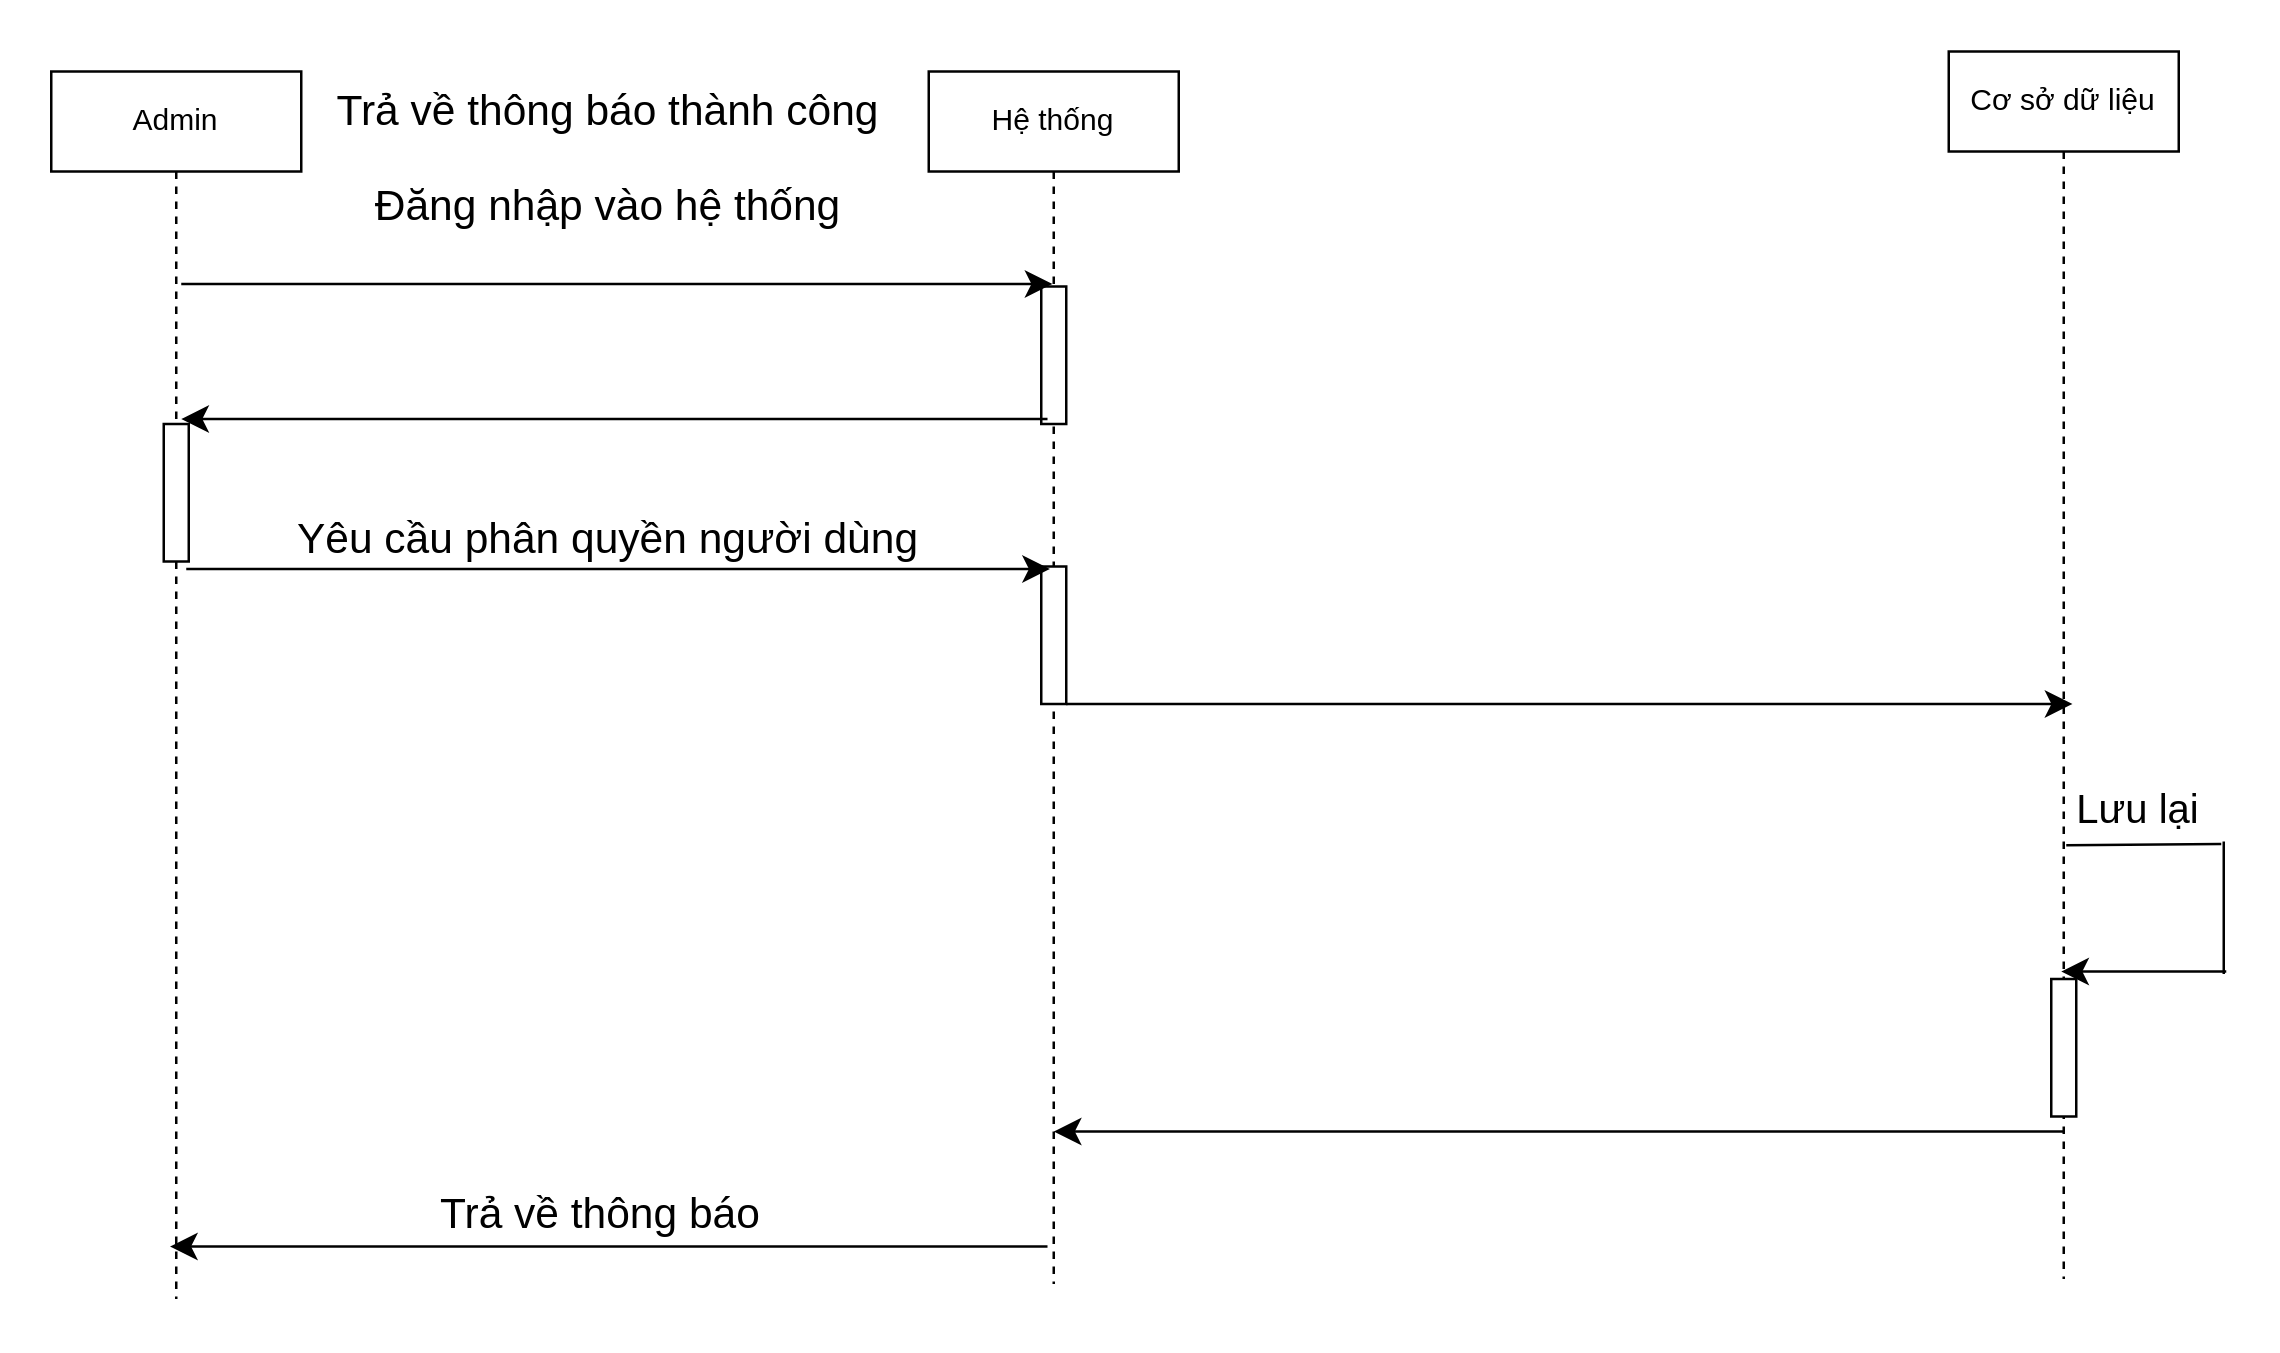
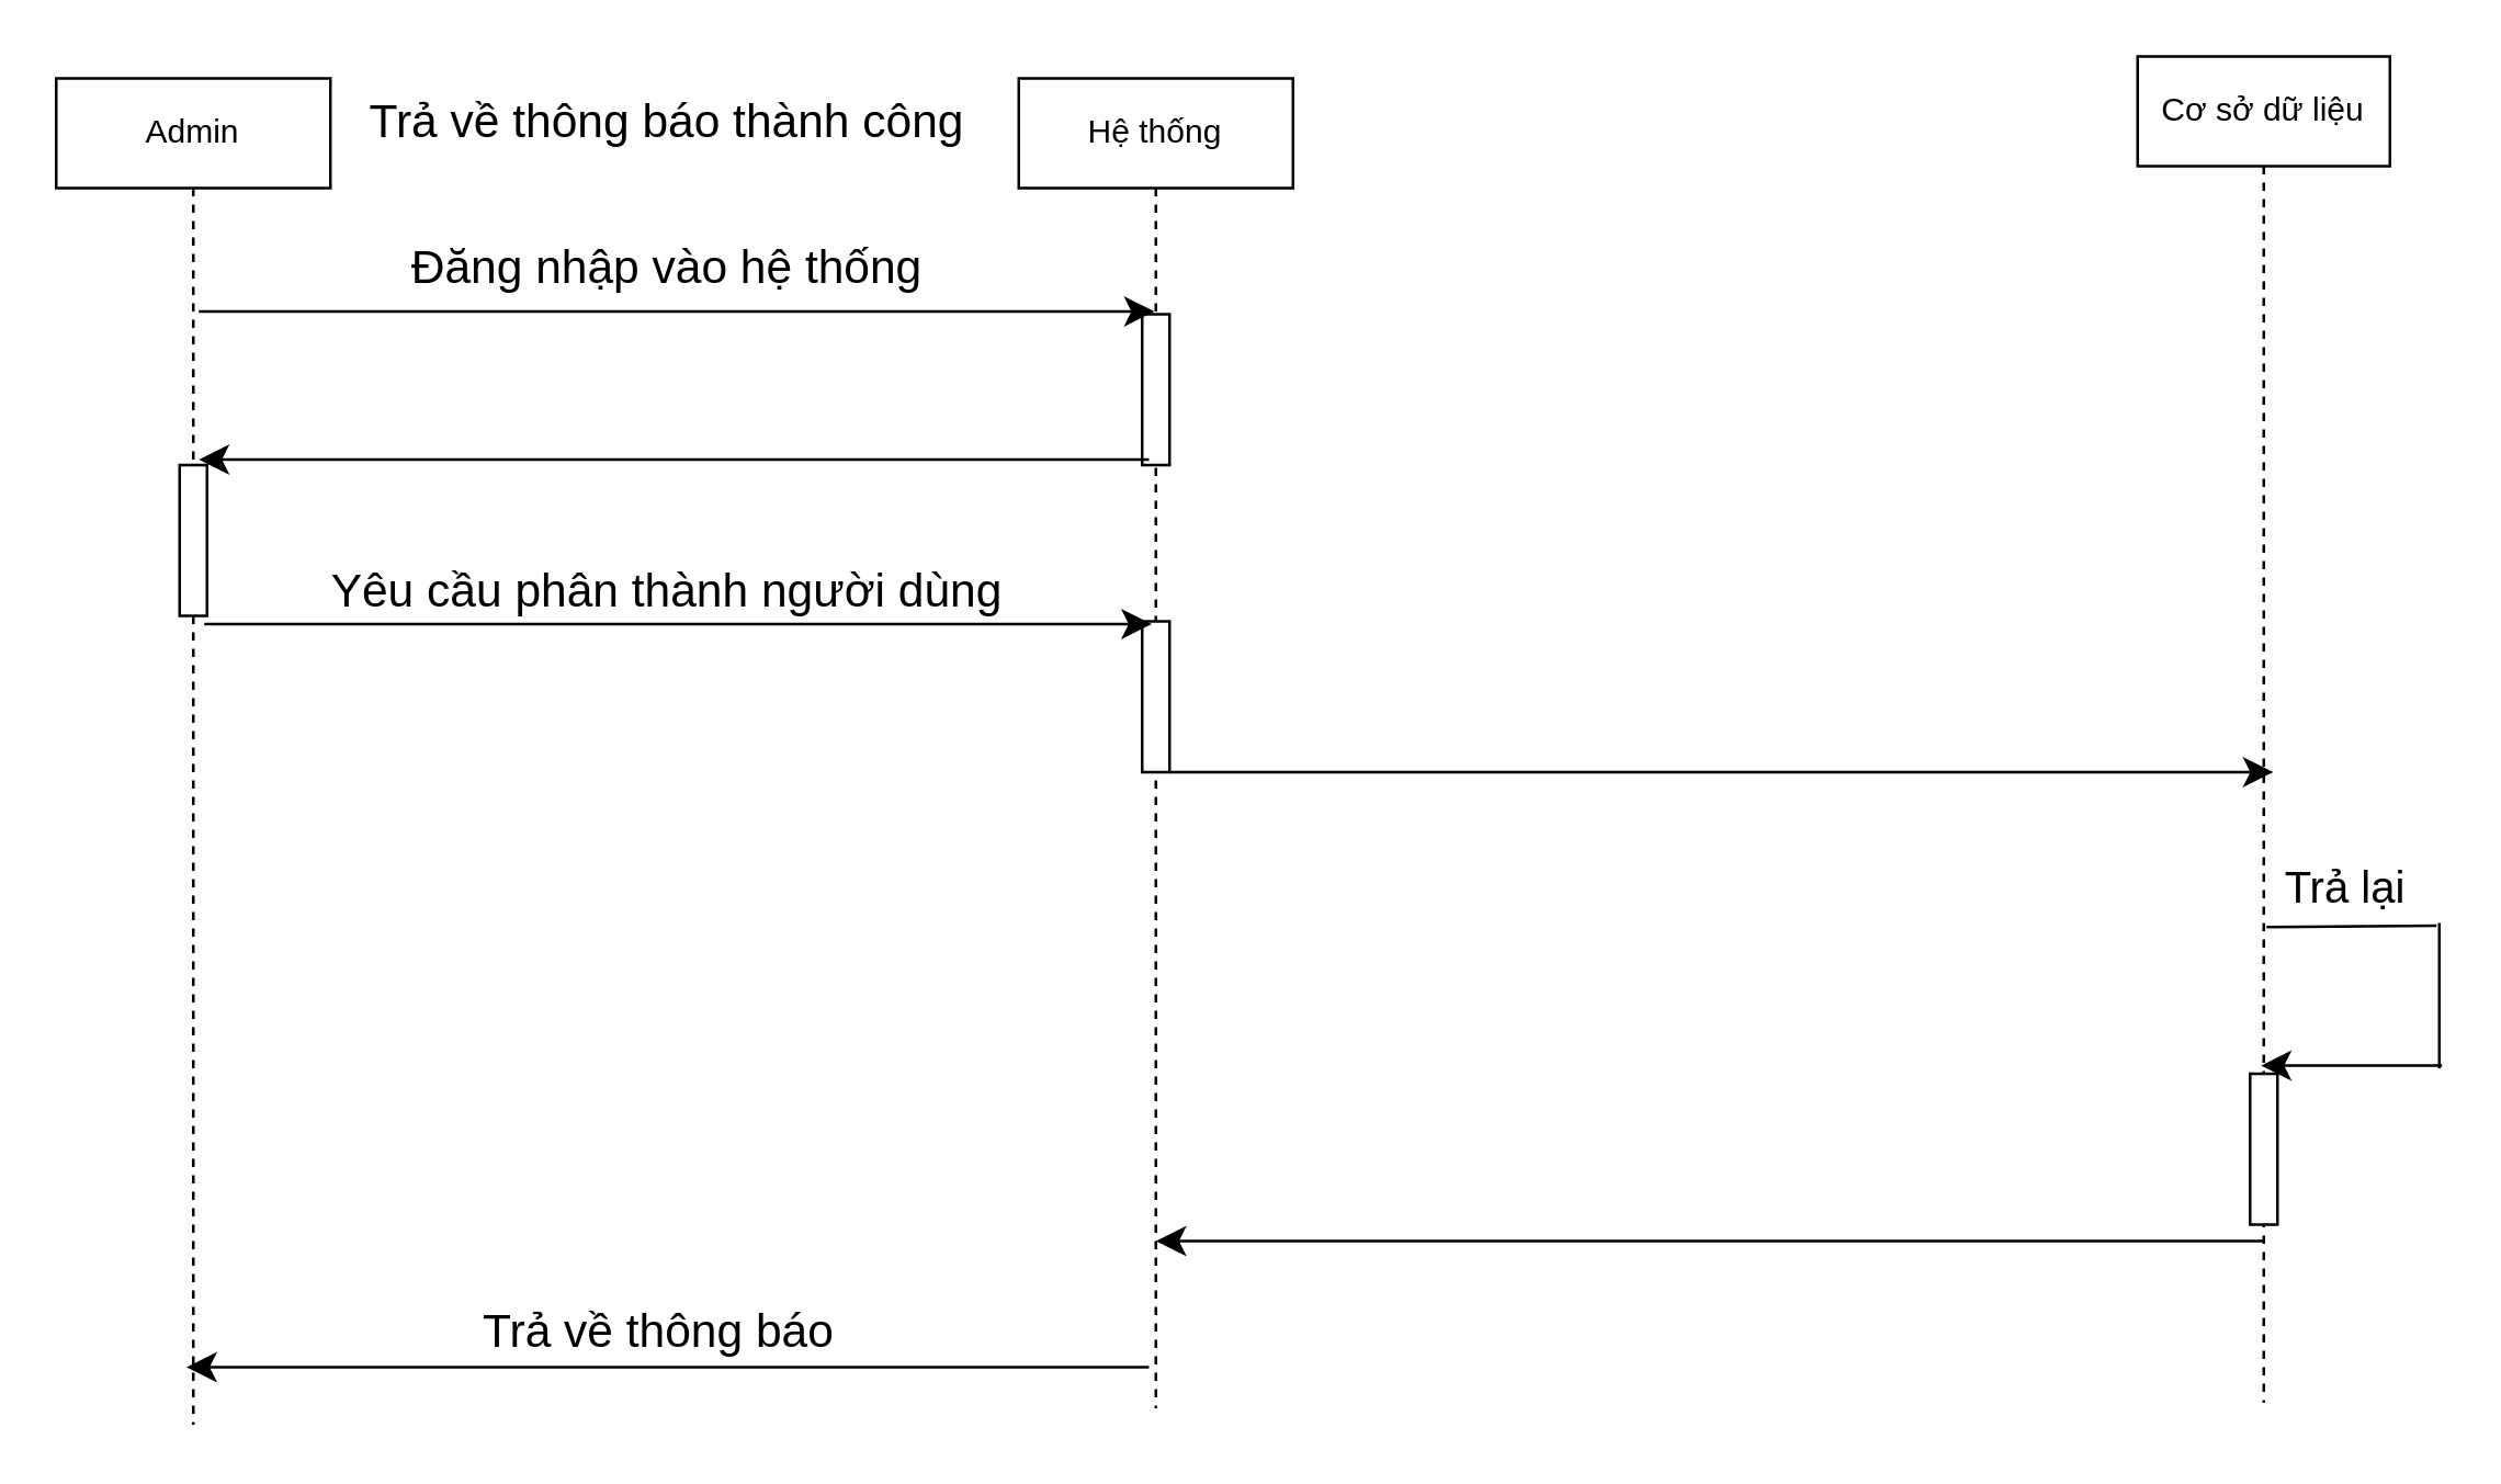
  <mxCell id="0" />
  <mxCell id="1" parent="0" />
  <mxCell id="2" style="edgeStyle=none;curved=0;rounded=0;orthogonalLoop=1;jettySize=auto;html=1;fontSize=12;startSize=8;endSize=8;" edge="1" parent="1"><mxGeometry relative="1" as="geometry"><mxPoint x="418.5" y="498" as="sourcePoint" /><mxPoint x="67.5" y="498" as="targetPoint" /></mxGeometry></mxCell>
  <mxCell id="3" value="Hệ thống" style="shape=umlLifeline;perimeter=lifelinePerimeter;whiteSpace=wrap;html=1;container=1;dropTarget=0;collapsible=0;recursiveResize=0;outlineConnect=0;portConstraint=eastwest;newEdgeStyle={&quot;curved&quot;:0,&quot;rounded&quot;:0};" vertex="1" parent="1"><mxGeometry x="371" y="28" width="100" height="485" as="geometry" /></mxCell>
  <mxCell id="4" value="" style="html=1;points=[[0,0,0,0,5],[0,1,0,0,-5],[1,0,0,0,5],[1,1,0,0,-5]];perimeter=orthogonalPerimeter;outlineConnect=0;targetShapes=umlLifeline;portConstraint=eastwest;newEdgeStyle={&quot;curved&quot;:0,&quot;rounded&quot;:0};" vertex="1" parent="3"><mxGeometry x="45" y="86" width="10" height="55" as="geometry" /></mxCell>
  <mxCell id="5" value="" style="html=1;points=[[0,0,0,0,5],[0,1,0,0,-5],[1,0,0,0,5],[1,1,0,0,-5]];perimeter=orthogonalPerimeter;outlineConnect=0;targetShapes=umlLifeline;portConstraint=eastwest;newEdgeStyle={&quot;curved&quot;:0,&quot;rounded&quot;:0};" vertex="1" parent="3"><mxGeometry x="45" y="198" width="10" height="55" as="geometry" /></mxCell>
  <mxCell id="6" value="Admin" style="shape=umlLifeline;perimeter=lifelinePerimeter;whiteSpace=wrap;html=1;container=1;dropTarget=0;collapsible=0;recursiveResize=0;outlineConnect=0;portConstraint=eastwest;newEdgeStyle={&quot;curved&quot;:0,&quot;rounded&quot;:0};" vertex="1" parent="1"><mxGeometry x="20" y="28" width="100" height="491" as="geometry" /></mxCell>
  <mxCell id="7" value="" style="html=1;points=[[0,0,0,0,5],[0,1,0,0,-5],[1,0,0,0,5],[1,1,0,0,-5]];perimeter=orthogonalPerimeter;outlineConnect=0;targetShapes=umlLifeline;portConstraint=eastwest;newEdgeStyle={&quot;curved&quot;:0,&quot;rounded&quot;:0};" vertex="1" parent="6"><mxGeometry x="45" y="141" width="10" height="55" as="geometry" /></mxCell>
  <mxCell id="8" style="edgeStyle=none;curved=0;rounded=0;orthogonalLoop=1;jettySize=auto;html=1;fontSize=12;startSize=8;endSize=8;" edge="1" parent="1"><mxGeometry relative="1" as="geometry"><mxPoint x="825" y="452" as="sourcePoint" /><mxPoint x="421" y="452" as="targetPoint" /></mxGeometry></mxCell>
  <mxCell id="9" value="Cơ sở dữ liệu" style="shape=umlLifeline;perimeter=lifelinePerimeter;whiteSpace=wrap;html=1;container=1;dropTarget=0;collapsible=0;recursiveResize=0;outlineConnect=0;portConstraint=eastwest;newEdgeStyle={&quot;curved&quot;:0,&quot;rounded&quot;:0};" vertex="1" parent="1"><mxGeometry x="779" y="20" width="92" height="491" as="geometry" /></mxCell>
  <mxCell id="10" value="" style="html=1;points=[[0,0,0,0,5],[0,1,0,0,-5],[1,0,0,0,5],[1,1,0,0,-5]];perimeter=orthogonalPerimeter;outlineConnect=0;targetShapes=umlLifeline;portConstraint=eastwest;newEdgeStyle={&quot;curved&quot;:0,&quot;rounded&quot;:0};" vertex="1" parent="9"><mxGeometry x="41" y="371" width="10" height="55" as="geometry" /></mxCell>
- <mxCell id="11" value="&lt;font style=&quot;font-size: 17px;&quot;&gt;Đăng nhập vào hệ thống&lt;/font&gt;" style="text;strokeColor=none;fillColor=none;html=1;align=center;verticalAlign=middle;whiteSpace=wrap;rounded=0;fontSize=17;" vertex="1" parent="1"><mxGeometry x="127" y="69" width="232" height="28" as="geometry" /></mxCell>
+ <mxCell id="11" value="&lt;font style=&quot;font-size: 17px;&quot;&gt;Đăng nhập vào hệ thống&lt;/font&gt;" style="text;strokeColor=none;fillColor=none;html=1;align=center;verticalAlign=middle;whiteSpace=wrap;rounded=0;fontSize=17;" vertex="1" parent="1"><mxGeometry x="127" y="84" width="232" height="28" as="geometry" /></mxCell>
  <mxCell id="12" style="edgeStyle=none;curved=0;rounded=0;orthogonalLoop=1;jettySize=auto;html=1;fontSize=12;startSize=8;endSize=8;" edge="1" parent="1" target="3"><mxGeometry relative="1" as="geometry"><mxPoint x="72" y="113" as="sourcePoint" /><mxPoint x="318" y="115" as="targetPoint" /></mxGeometry></mxCell>
  <mxCell id="13" style="edgeStyle=none;curved=0;rounded=0;orthogonalLoop=1;jettySize=auto;html=1;fontSize=12;startSize=8;endSize=8;" edge="1" parent="1"><mxGeometry relative="1" as="geometry"><mxPoint x="418.5" y="167" as="sourcePoint" /><mxPoint x="72" y="167" as="targetPoint" /></mxGeometry></mxCell>
  <mxCell id="14" value="Trả về thông báo thành công" style="text;strokeColor=none;fillColor=none;html=1;align=center;verticalAlign=middle;whiteSpace=wrap;rounded=0;fontSize=17;" vertex="1" parent="1"><mxGeometry x="127" y="31" width="232" height="28" as="geometry" /></mxCell>
  <mxCell id="15" style="edgeStyle=none;curved=0;rounded=0;orthogonalLoop=1;jettySize=auto;html=1;fontSize=12;startSize=8;endSize=8;" edge="1" parent="1"><mxGeometry relative="1" as="geometry"><mxPoint x="74" y="227" as="sourcePoint" /><mxPoint x="419.5" y="227" as="targetPoint" /></mxGeometry></mxCell>
- <mxCell id="16" value="Yêu cầu phân quyền người dùng" style="text;strokeColor=none;fillColor=none;html=1;align=center;verticalAlign=middle;whiteSpace=wrap;rounded=0;fontSize=17;" vertex="1" parent="1"><mxGeometry x="112" y="202" width="262" height="28" as="geometry" /></mxCell>
+ <mxCell id="16" value="Yêu cầu phân thành người dùng" style="text;strokeColor=none;fillColor=none;html=1;align=center;verticalAlign=middle;whiteSpace=wrap;rounded=0;fontSize=17;" vertex="1" parent="1"><mxGeometry x="112" y="202" width="262" height="28" as="geometry" /></mxCell>
  <mxCell id="17" style="edgeStyle=none;curved=0;rounded=0;orthogonalLoop=1;jettySize=auto;html=1;fontSize=12;startSize=8;endSize=8;" edge="1" parent="1"><mxGeometry relative="1" as="geometry"><mxPoint x="426" y="281" as="sourcePoint" /><mxPoint x="828.5" y="281" as="targetPoint" /></mxGeometry></mxCell>
  <mxCell id="18" value="" style="endArrow=classic;html=1;rounded=0;fontSize=12;startSize=8;endSize=8;curved=1;" edge="1" parent="1"><mxGeometry width="50" height="50" relative="1" as="geometry"><mxPoint x="890" y="388" as="sourcePoint" /><mxPoint x="824" y="388" as="targetPoint" /></mxGeometry></mxCell>
  <mxCell id="19" value="" style="endArrow=none;html=1;rounded=0;fontSize=12;startSize=8;endSize=8;curved=1;" edge="1" parent="1"><mxGeometry width="50" height="50" relative="1" as="geometry"><mxPoint x="889" y="389" as="sourcePoint" /><mxPoint x="889" y="336" as="targetPoint" /></mxGeometry></mxCell>
  <mxCell id="20" value="" style="endArrow=none;html=1;rounded=0;fontSize=12;startSize=8;endSize=8;curved=1;" edge="1" parent="1"><mxGeometry width="50" height="50" relative="1" as="geometry"><mxPoint x="826" y="337.5" as="sourcePoint" /><mxPoint x="888" y="337" as="targetPoint" /></mxGeometry></mxCell>
- <mxCell id="21" value="Lưu lại" style="text;strokeColor=none;fillColor=none;html=1;align=center;verticalAlign=middle;whiteSpace=wrap;rounded=0;fontSize=16;" vertex="1" parent="1"><mxGeometry x="825" y="308" width="60" height="30" as="geometry" /></mxCell>
+ <mxCell id="21" value="Trả lại" style="text;strokeColor=none;fillColor=none;html=1;align=center;verticalAlign=middle;whiteSpace=wrap;rounded=0;fontSize=16;" vertex="1" parent="1"><mxGeometry x="825" y="308" width="60" height="30" as="geometry" /></mxCell>
  <mxCell id="22" value="Trả về thông báo" style="text;strokeColor=none;fillColor=none;html=1;align=center;verticalAlign=middle;whiteSpace=wrap;rounded=0;fontSize=17;" vertex="1" parent="1"><mxGeometry x="109" y="472" width="262" height="28" as="geometry" /></mxCell>
